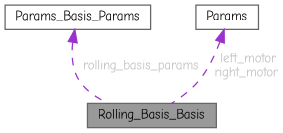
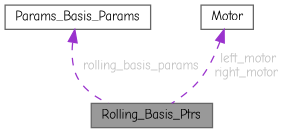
  digraph {
    fontname="Comic Neue"
    node [color=gray40 fillcolor=white fontname="Comic Neue" fontsize=10 shape=box style=filled]
    edge [color=darkorchid3 dir=back fontcolor=grey fontname="Comic Neue" fontsize=10 labelfontname=Helvetica labelfontsize=10 style=dashed]
-   n1 [fillcolor=grey60 fontcolor=black height=0.2 label=Rolling_Basis_Basis width=0.4]
+   n1 [fillcolor=grey60 fontcolor=black height=0.2 label=Rolling_Basis_Ptrs width=0.4]
    n2 [height=0.2 label=Params_Basis_Params width=0.4]
-   n3 [height=0.2 label=Params width=0.4]
+   n3 [height=0.2 label=Motor width=0.4]
    n2 -> n1 [label=" rolling_basis_params"]
    n3 -> n1 [label=" left_motor\nright_motor"]
  }
